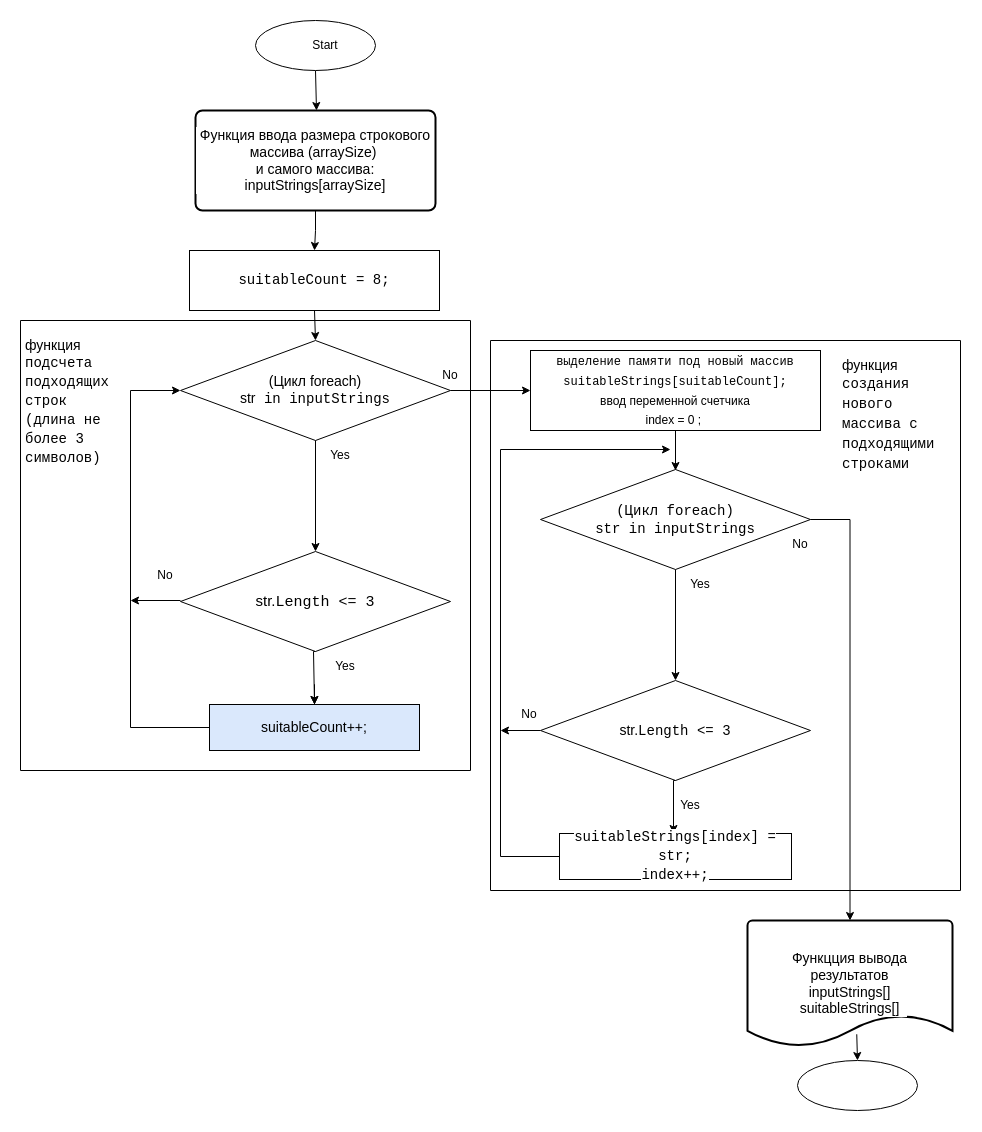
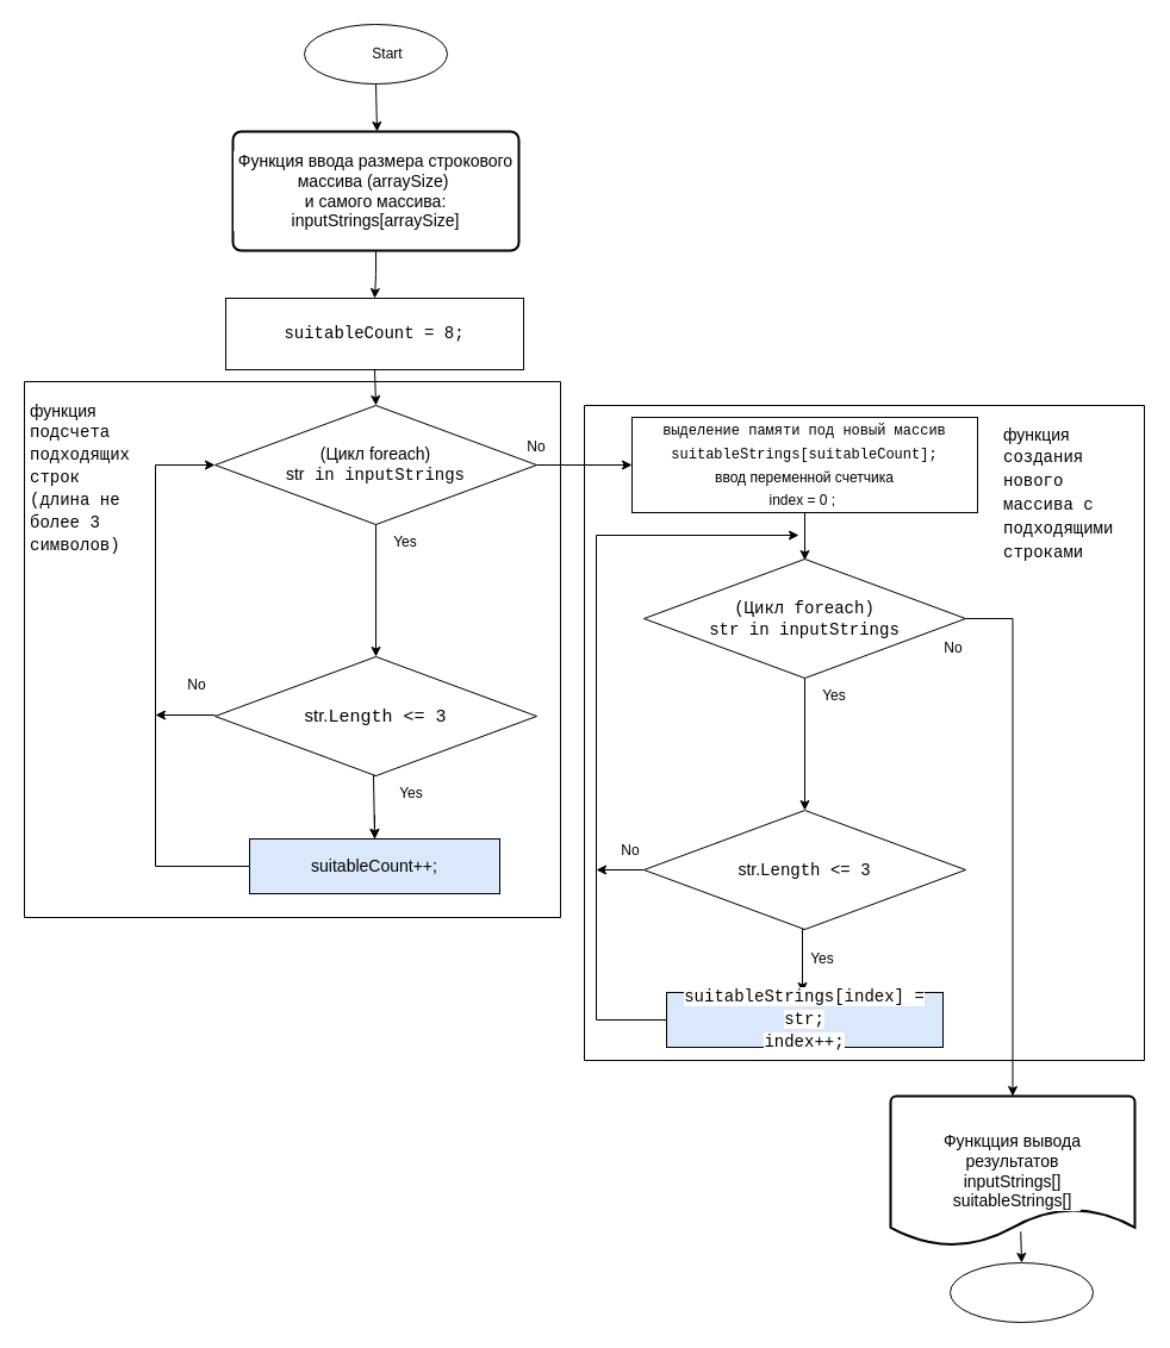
  <mxCell id="0" />
  <mxCell id="1" parent="0" />
  <mxCell id="2" value="" style="verticalLabelPosition=bottom;verticalAlign=top;html=1;shape=mxgraph.basic.rect;fillColor2=none;strokeWidth=1;size=20;indent=5;labelBackgroundColor=#FFFFFF;fontSize=14;fontColor=#000000;" vertex="1" parent="1"><mxGeometry x="490" y="340" width="470" height="550" as="geometry" /></mxCell>
  <mxCell id="3" value="" style="verticalLabelPosition=bottom;verticalAlign=top;html=1;shape=mxgraph.basic.rect;fillColor2=none;strokeWidth=1;size=20;indent=5;labelBackgroundColor=#FFFFFF;fontSize=14;fontColor=#000000;" vertex="1" parent="1"><mxGeometry x="20" y="320" width="450" height="450" as="geometry" /></mxCell>
  <mxCell id="4" value="&lt;span style=&quot;background-color: rgb(255, 255, 255);&quot;&gt;функция&lt;br&gt;&lt;/span&gt;&lt;div style=&quot;font-family: Consolas, &amp;quot;Courier New&amp;quot;, monospace; line-height: 19px;&quot;&gt;&lt;span style=&quot;background-color: rgb(255, 255, 255);&quot;&gt;подсчета подходящих строк (длина не более 3 символов)&lt;/span&gt;&lt;/div&gt;" style="text;whiteSpace=wrap;html=1;fontSize=14;fontColor=#000000;" vertex="1" parent="1"><mxGeometry x="23" y="330" width="77" height="40" as="geometry" /></mxCell>
  <mxCell id="5" style="edgeStyle=none;html=1;exitX=0.5;exitY=1;exitDx=0;exitDy=0;" parent="1" source="6" edge="1"><mxGeometry relative="1" as="geometry"><mxPoint x="316" y="110" as="targetPoint" /></mxGeometry></mxCell>
  <mxCell id="6" value="" style="ellipse;whiteSpace=wrap;html=1;" parent="1" vertex="1"><mxGeometry x="255" y="20" width="120" height="50" as="geometry" /></mxCell>
  <mxCell id="7" value="Start" style="text;html=1;strokeColor=none;fillColor=none;align=center;verticalAlign=middle;whiteSpace=wrap;rounded=0;" parent="1" vertex="1"><mxGeometry x="295" y="30" width="60" height="30" as="geometry" /></mxCell>
  <mxCell id="8" style="edgeStyle=none;html=1;exitX=1;exitY=0.5;exitDx=0;exitDy=0;entryX=0;entryY=0.5;entryDx=0;entryDy=0;" parent="1" source="9" edge="1" target="41"><mxGeometry relative="1" as="geometry"><mxPoint x="540" y="390" as="targetPoint" /></mxGeometry></mxCell>
  <mxCell id="9" value="&lt;font style=&quot;font-size: 14px;&quot;&gt;&lt;div style=&quot;&quot;&gt;(Цикл foreach)&lt;/div&gt;&lt;div style=&quot;&quot;&gt;&lt;/div&gt;&lt;span style=&quot;&quot;&gt;str&lt;/span&gt;&lt;span style=&quot;border-color: var(--border-color); font-family: Consolas, &amp;quot;Courier New&amp;quot;, monospace;&quot;&gt;&amp;nbsp;&lt;/span&gt;&lt;span style=&quot;border-color: var(--border-color); font-family: Consolas, &amp;quot;Courier New&amp;quot;, monospace;&quot;&gt;in&lt;/span&gt;&lt;span style=&quot;border-color: var(--border-color); font-family: Consolas, &amp;quot;Courier New&amp;quot;, monospace;&quot;&gt;&amp;nbsp;&lt;/span&gt;&lt;span style=&quot;border-color: var(--border-color); font-family: Consolas, &amp;quot;Courier New&amp;quot;, monospace;&quot;&gt;inputStrings&lt;/span&gt;&lt;/font&gt;" style="rhombus;whiteSpace=wrap;html=1;" parent="1" vertex="1"><mxGeometry x="180" y="340" width="270" height="100" as="geometry" /></mxCell>
  <mxCell id="10" style="edgeStyle=none;html=1;exitX=0.5;exitY=1;exitDx=0;exitDy=0;entryX=0.5;entryY=0;entryDx=0;entryDy=0;" parent="1" source="11" target="9" edge="1"><mxGeometry relative="1" as="geometry" /></mxCell>
  <mxCell id="11" value="&lt;div style=&quot;font-family: Consolas, &amp;quot;Courier New&amp;quot;, monospace; font-size: 14px; line-height: 19px;&quot;&gt;&lt;span style=&quot;background-color: rgb(255, 255, 255);&quot;&gt;suitableCount = 8;&lt;/span&gt;&lt;/div&gt;" style="rounded=0;whiteSpace=wrap;html=1;" parent="1" vertex="1"><mxGeometry x="189" y="250" width="250" height="60" as="geometry" /></mxCell>
  <mxCell id="12" value="" style="ellipse;whiteSpace=wrap;html=1;" parent="1" vertex="1"><mxGeometry x="797" y="1060" width="120" height="50" as="geometry" /></mxCell>
  <mxCell id="13" value="" style="endArrow=classic;html=1;entryX=0.5;entryY=0;entryDx=0;entryDy=0;exitX=0.533;exitY=0.903;exitDx=0;exitDy=0;exitPerimeter=0;" parent="1" target="12" edge="1" source="39"><mxGeometry width="50" height="50" relative="1" as="geometry"><mxPoint x="857" y="1020" as="sourcePoint" /><mxPoint x="567" y="920" as="targetPoint" /></mxGeometry></mxCell>
  <mxCell id="14" value="Yes" style="text;html=1;strokeColor=none;fillColor=none;align=center;verticalAlign=middle;whiteSpace=wrap;rounded=0;" parent="1" vertex="1"><mxGeometry x="310" y="440" width="60" height="30" as="geometry" /></mxCell>
  <mxCell id="15" style="edgeStyle=none;html=1;" parent="1" edge="1"><mxGeometry relative="1" as="geometry"><mxPoint x="180" y="600" as="sourcePoint" /><mxPoint x="130" y="600" as="targetPoint" /></mxGeometry></mxCell>
  <mxCell id="16" value="&lt;font style=&quot;font-size: 15px;&quot;&gt;str.&lt;span style=&quot;border-color: var(--border-color); font-family: Consolas, &amp;quot;Courier New&amp;quot;, monospace;&quot;&gt;Length&lt;/span&gt;&lt;span style=&quot;border-color: var(--border-color); font-family: Consolas, &amp;quot;Courier New&amp;quot;, monospace;&quot;&gt;&amp;nbsp;&amp;lt;=&amp;nbsp;&lt;/span&gt;&lt;span style=&quot;border-color: var(--border-color); font-family: Consolas, &amp;quot;Courier New&amp;quot;, monospace;&quot;&gt;3&lt;/span&gt;&lt;/font&gt;" style="rhombus;whiteSpace=wrap;html=1;" parent="1" vertex="1"><mxGeometry x="180" y="551" width="270" height="100" as="geometry" /></mxCell>
  <mxCell id="17" style="edgeStyle=none;html=1;exitX=0.5;exitY=1;exitDx=0;exitDy=0;entryX=0.5;entryY=0;entryDx=0;entryDy=0;" parent="1" source="9" target="16" edge="1"><mxGeometry relative="1" as="geometry"><mxPoint x="315" y="439" as="sourcePoint" /></mxGeometry></mxCell>
  <mxCell id="18" value="" style="edgeStyle=orthogonalEdgeStyle;rounded=0;orthogonalLoop=1;jettySize=auto;html=1;fontSize=14;fontColor=#000000;exitX=0.5;exitY=1;exitDx=0;exitDy=0;entryX=0.5;entryY=0;entryDx=0;entryDy=0;" edge="1" parent="1" source="16" target="22"><mxGeometry relative="1" as="geometry"><mxPoint x="313" y="684" as="targetPoint" /><Array as="points"><mxPoint x="313" y="651" /><mxPoint x="313" y="704" /></Array></mxGeometry></mxCell>
  <mxCell id="19" value="Yes" style="text;html=1;strokeColor=none;fillColor=none;align=center;verticalAlign=middle;whiteSpace=wrap;rounded=0;" parent="1" vertex="1"><mxGeometry x="315" y="651" width="60" height="30" as="geometry" /></mxCell>
  <mxCell id="20" style="edgeStyle=orthogonalEdgeStyle;rounded=0;orthogonalLoop=1;jettySize=auto;html=1;fontSize=14;fontColor=#000000;" edge="1" parent="1" source="22"><mxGeometry relative="1" as="geometry"><mxPoint x="314" y="704" as="targetPoint" /></mxGeometry></mxCell>
  <mxCell id="21" style="edgeStyle=orthogonalEdgeStyle;rounded=0;orthogonalLoop=1;jettySize=auto;html=1;exitX=0;exitY=0.5;exitDx=0;exitDy=0;entryX=0;entryY=0.5;entryDx=0;entryDy=0;fontSize=14;fontColor=#000000;" edge="1" parent="1" source="22" target="9"><mxGeometry relative="1" as="geometry"><Array as="points"><mxPoint x="130" y="727" /><mxPoint x="130" y="390" /></Array></mxGeometry></mxCell>
  <mxCell id="22" value="&lt;font style=&quot;font-size: 14px;&quot;&gt;suitableCount++;&lt;/font&gt;" style="rounded=0;whiteSpace=wrap;html=1;fillColor=#dae8fc;" parent="1" vertex="1"><mxGeometry x="209" y="704" width="210" height="46" as="geometry" /></mxCell>
  <mxCell id="23" value="No" style="text;html=1;strokeColor=none;fillColor=none;align=center;verticalAlign=middle;whiteSpace=wrap;rounded=0;" parent="1" vertex="1"><mxGeometry x="420" y="360" width="60" height="30" as="geometry" /></mxCell>
  <mxCell id="24" value="No" style="text;html=1;strokeColor=none;fillColor=none;align=center;verticalAlign=middle;whiteSpace=wrap;rounded=0;" parent="1" vertex="1"><mxGeometry x="135" y="560" width="60" height="30" as="geometry" /></mxCell>
  <mxCell id="25" value="" style="edgeStyle=orthogonalEdgeStyle;rounded=0;orthogonalLoop=1;jettySize=auto;html=1;exitX=0.5;exitY=1;exitDx=0;exitDy=0;" edge="1" parent="1" source="26"><mxGeometry relative="1" as="geometry"><mxPoint x="314" y="160" as="sourcePoint" /><mxPoint x="314" y="250" as="targetPoint" /></mxGeometry></mxCell>
  <mxCell id="26" value="&lt;div style=&quot;font-size: 14px;&quot;&gt;&lt;font style=&quot;font-size: 14px;&quot;&gt;Функция ввода размера строкового массива&amp;nbsp;&lt;/font&gt;(arraySize)&amp;nbsp;&lt;/div&gt;&lt;div style=&quot;font-size: 14px;&quot;&gt;и самого массива:&lt;/div&gt;&lt;div style=&quot;font-size: 14px;&quot;&gt;&lt;font style=&quot;font-size: 14px;&quot;&gt;inputStrings[arraySize&lt;/font&gt;]&lt;/div&gt;" style="rounded=1;whiteSpace=wrap;html=1;absoluteArcSize=1;arcSize=14;strokeWidth=2;labelBackgroundColor=default;" vertex="1" parent="1"><mxGeometry x="195" y="110" width="240" height="100" as="geometry" /></mxCell>
  <mxCell id="27" style="edgeStyle=orthogonalEdgeStyle;rounded=0;orthogonalLoop=1;jettySize=auto;html=1;exitX=1;exitY=0.5;exitDx=0;exitDy=0;fontSize=14;fontColor=#000000;entryX=0.5;entryY=0;entryDx=0;entryDy=0;entryPerimeter=0;" edge="1" parent="1" source="28" target="39"><mxGeometry relative="1" as="geometry"><mxPoint x="880" y="1074" as="targetPoint" /></mxGeometry></mxCell>
  <mxCell id="28" value="&lt;font style=&quot;font-size: 14px;&quot;&gt;&lt;span style=&quot;font-family: Consolas, &amp;quot;Courier New&amp;quot;, monospace; background-color: rgb(255, 255, 255);&quot;&gt;(Цикл foreach)&lt;/span&gt;&lt;br&gt;&lt;span style=&quot;background-color: rgb(255, 255, 255);&quot;&gt;&lt;span style=&quot;border-color: var(--border-color);&quot;&gt;&lt;font style=&quot;font-size: 14px;&quot; face=&quot;Consolas, Courier New, monospace&quot;&gt;str&lt;/font&gt;&lt;/span&gt;&lt;span style=&quot;font-family: Consolas, &amp;quot;Courier New&amp;quot;, monospace;&quot;&gt;&amp;nbsp;&lt;/span&gt;&lt;span style=&quot;border-color: var(--border-color); font-family: Consolas, &amp;quot;Courier New&amp;quot;, monospace;&quot;&gt;in&lt;/span&gt;&lt;span style=&quot;font-family: Consolas, &amp;quot;Courier New&amp;quot;, monospace;&quot;&gt;&amp;nbsp;&lt;/span&gt;&lt;span style=&quot;border-color: var(--border-color); font-family: Consolas, &amp;quot;Courier New&amp;quot;, monospace;&quot;&gt;inputStrings&lt;/span&gt;&lt;/span&gt;&lt;/font&gt;" style="rhombus;whiteSpace=wrap;html=1;" vertex="1" parent="1"><mxGeometry x="540" y="469" width="270" height="100" as="geometry" /></mxCell>
  <mxCell id="29" value="Yes" style="text;html=1;strokeColor=none;fillColor=none;align=center;verticalAlign=middle;whiteSpace=wrap;rounded=0;" vertex="1" parent="1"><mxGeometry x="670" y="569" width="60" height="30" as="geometry" /></mxCell>
  <mxCell id="30" style="edgeStyle=none;html=1;exitX=0;exitY=0.5;exitDx=0;exitDy=0;" edge="1" parent="1" source="31"><mxGeometry relative="1" as="geometry"><mxPoint x="500" y="730" as="targetPoint" /></mxGeometry></mxCell>
  <mxCell id="31" value="&lt;font style=&quot;font-size: 14px; background-color: rgb(255, 255, 255);&quot;&gt;str.&lt;span style=&quot;border-color: var(--border-color); font-family: Consolas, &amp;quot;Courier New&amp;quot;, monospace;&quot;&gt;Length&lt;/span&gt;&lt;span style=&quot;font-family: Consolas, &amp;quot;Courier New&amp;quot;, monospace;&quot;&gt;&amp;nbsp;&amp;lt;=&amp;nbsp;&lt;/span&gt;&lt;span style=&quot;border-color: var(--border-color); font-family: Consolas, &amp;quot;Courier New&amp;quot;, monospace;&quot;&gt;3&lt;/span&gt;&lt;/font&gt;" style="rhombus;whiteSpace=wrap;html=1;" vertex="1" parent="1"><mxGeometry x="540" y="680" width="270" height="100" as="geometry" /></mxCell>
  <mxCell id="32" style="edgeStyle=none;html=1;exitX=0.5;exitY=1;exitDx=0;exitDy=0;entryX=0.5;entryY=0;entryDx=0;entryDy=0;" edge="1" parent="1" source="28" target="31"><mxGeometry relative="1" as="geometry"><mxPoint x="675" y="568" as="sourcePoint" /></mxGeometry></mxCell>
  <mxCell id="33" value="" style="edgeStyle=orthogonalEdgeStyle;rounded=0;orthogonalLoop=1;jettySize=auto;html=1;fontSize=14;fontColor=#000000;exitX=0.5;exitY=1;exitDx=0;exitDy=0;" edge="1" parent="1" source="31"><mxGeometry relative="1" as="geometry"><mxPoint x="673" y="833" as="targetPoint" /><Array as="points"><mxPoint x="673" y="780" /></Array></mxGeometry></mxCell>
  <mxCell id="34" value="Yes" style="text;html=1;strokeColor=none;fillColor=none;align=center;verticalAlign=middle;whiteSpace=wrap;rounded=0;" vertex="1" parent="1"><mxGeometry x="660" y="790" width="60" height="30" as="geometry" /></mxCell>
  <mxCell id="35" style="edgeStyle=orthogonalEdgeStyle;rounded=0;orthogonalLoop=1;jettySize=auto;html=1;exitX=0;exitY=0.5;exitDx=0;exitDy=0;fontSize=14;fontColor=#000000;" edge="1" parent="1" source="36"><mxGeometry relative="1" as="geometry"><mxPoint x="670" y="449" as="targetPoint" /><Array as="points"><mxPoint x="500" y="856" /><mxPoint x="500" y="449" /></Array></mxGeometry></mxCell>
- <mxCell id="36" value="&lt;div style=&quot;font-family: Consolas, &amp;quot;Courier New&amp;quot;, monospace; font-size: 14px; line-height: 19px;&quot;&gt;&lt;div style=&quot;border-color: var(--border-color);&quot;&gt;&lt;div style=&quot;border-color: var(--border-color);&quot;&gt;&lt;span style=&quot;background-color: rgb(255, 255, 255);&quot;&gt;suitableStrings[index] = str;&lt;/span&gt;&lt;/div&gt;&lt;div style=&quot;border-color: var(--border-color);&quot;&gt;&lt;span style=&quot;background-color: rgb(255, 255, 255);&quot;&gt;index++;&lt;/span&gt;&lt;/div&gt;&lt;/div&gt;&lt;/div&gt;" style="rounded=0;whiteSpace=wrap;html=1;" vertex="1" parent="1"><mxGeometry x="559" y="833" width="232" height="46" as="geometry" /></mxCell>
+ <mxCell id="36" value="&lt;div style=&quot;font-family: Consolas, &amp;quot;Courier New&amp;quot;, monospace; font-size: 14px; line-height: 19px;&quot;&gt;&lt;div style=&quot;border-color: var(--border-color);&quot;&gt;&lt;div style=&quot;border-color: var(--border-color);&quot;&gt;&lt;span style=&quot;background-color: rgb(255, 255, 255);&quot;&gt;suitableStrings[index] = str;&lt;/span&gt;&lt;/div&gt;&lt;div style=&quot;border-color: var(--border-color);&quot;&gt;&lt;span style=&quot;background-color: rgb(255, 255, 255);&quot;&gt;index++;&lt;/span&gt;&lt;/div&gt;&lt;/div&gt;&lt;/div&gt;" style="rounded=0;whiteSpace=wrap;html=1;fillColor=#dae8fc;" vertex="1" parent="1"><mxGeometry x="559" y="833" width="232" height="46" as="geometry" /></mxCell>
  <mxCell id="37" value="No" style="text;html=1;strokeColor=none;fillColor=none;align=center;verticalAlign=middle;whiteSpace=wrap;rounded=0;" vertex="1" parent="1"><mxGeometry x="770" y="529" width="60" height="30" as="geometry" /></mxCell>
  <mxCell id="38" value="No" style="text;html=1;strokeColor=none;fillColor=none;align=center;verticalAlign=middle;whiteSpace=wrap;rounded=0;" vertex="1" parent="1"><mxGeometry x="499" y="699" width="60" height="30" as="geometry" /></mxCell>
  <mxCell id="39" value="Функцция вывода&lt;br&gt;результатов&lt;br&gt;inputStrings[]&lt;br&gt;suitableStrings[]" style="strokeWidth=2;html=1;shape=mxgraph.flowchart.document2;whiteSpace=wrap;size=0.25;labelBackgroundColor=#FFFFFF;fontSize=14;fontColor=#000000;" vertex="1" parent="1"><mxGeometry x="747" y="920" width="205" height="126" as="geometry" /></mxCell>
  <mxCell id="40" value="&lt;span style=&quot;background-color: rgb(255, 255, 255);&quot;&gt;функция&lt;br&gt;&lt;/span&gt;&lt;div style=&quot;line-height: 19px;&quot;&gt;&lt;font face=&quot;Consolas, Courier New, monospace&quot;&gt;создания нового массива с подходящими строками&lt;/font&gt;&lt;br&gt;&lt;/div&gt;" style="text;whiteSpace=wrap;html=1;fontSize=14;fontColor=#000000;" vertex="1" parent="1"><mxGeometry x="840" y="350" width="110" height="40" as="geometry" /></mxCell>
  <mxCell id="41" value="&lt;div style=&quot;line-height: 19px;&quot;&gt;&lt;font face=&quot;Consolas, Courier New, monospace&quot;&gt;выделение памяти под новый массив&lt;/font&gt;&lt;/div&gt;&lt;div style=&quot;line-height: 19px;&quot;&gt;&lt;font face=&quot;Consolas, Courier New, monospace&quot;&gt;suitableStrings[suitableCount];&lt;/font&gt;&lt;br&gt;&lt;/div&gt;&lt;div style=&quot;line-height: 19px;&quot;&gt;&lt;span style=&quot;background-color: initial;&quot;&gt;ввод переменной счетчика&lt;/span&gt;&lt;br&gt;&lt;/div&gt;&lt;div style=&quot;line-height: 19px;&quot;&gt;index = 0 ;&amp;nbsp;&lt;span style=&quot;background-color: initial;&quot;&gt;&lt;br&gt;&lt;/span&gt;&lt;/div&gt;" style="rounded=0;whiteSpace=wrap;html=1;" vertex="1" parent="1"><mxGeometry x="530" y="350" width="290" height="80" as="geometry" /></mxCell>
  <mxCell id="42" style="edgeStyle=none;html=1;exitX=0.5;exitY=1;exitDx=0;exitDy=0;" edge="1" parent="1" source="41"><mxGeometry relative="1" as="geometry"><mxPoint x="675" y="470" as="targetPoint" /><mxPoint x="460" y="400" as="sourcePoint" /></mxGeometry></mxCell>
